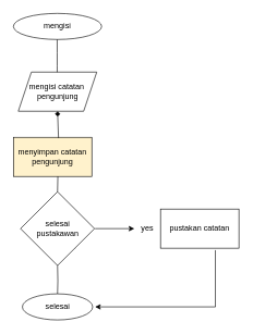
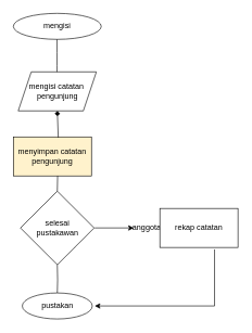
  <mxCell id="0" />
  <mxCell id="1" parent="0" />
  <mxCell id="2" value="mengisi" style="ellipse;whiteSpace=wrap;html=1;" vertex="1" parent="1"><mxGeometry x="20" y="20" width="135" height="40" as="geometry" /></mxCell>
  <mxCell id="3" value="mengisi catatan&amp;nbsp;&lt;br&gt;pengunjung" style="shape=parallelogram;perimeter=parallelogramPerimeter;whiteSpace=wrap;html=1;fixedSize=1;" vertex="1" parent="1"><mxGeometry x="27.5" y="110" width="120" height="60" as="geometry" /></mxCell>
  <mxCell id="4" value="" style="endArrow=none;html=1;rounded=0;" edge="1" parent="1"><mxGeometry width="50" height="50" relative="1" as="geometry"><mxPoint x="87" y="110" as="sourcePoint" /><mxPoint x="87" y="60" as="targetPoint" /><Array as="points"><mxPoint x="87" y="100" /><mxPoint x="87" y="80" /></Array></mxGeometry></mxCell>
  <mxCell id="5" value="menyimpan catatan pengunjung" style="rounded=0;whiteSpace=wrap;html=1;fillColor=#fff2cc;" vertex="1" parent="1"><mxGeometry x="20" y="210" width="120" height="60" as="geometry" /></mxCell>
  <mxCell id="6" value="" style="endArrow=diamond;html=1;rounded=0;entryX=0.5;entryY=1;entryDx=0;entryDy=0;exitX=0.575;exitY=0.017;exitDx=0;exitDy=0;exitPerimeter=0;" edge="1" parent="1" source="5" target="3"><mxGeometry width="50" height="50" relative="1" as="geometry"><mxPoint x="55" y="220" as="sourcePoint" /><mxPoint x="105" y="170" as="targetPoint" /></mxGeometry></mxCell>
  <mxCell id="7" value="anggota pustakan" style="text;html=1;strokeColor=none;fillColor=none;align=center;verticalAlign=middle;whiteSpace=wrap;rounded=0;" vertex="1" parent="1"><mxGeometry x="57.5" y="335" width="60" height="30" as="geometry" /></mxCell>
  <mxCell id="8" value="" style="endArrow=none;html=1;rounded=0;entryX=0;entryY=0;entryDx=0;entryDy=0;" edge="1" parent="1" target="13"><mxGeometry width="50" height="50" relative="1" as="geometry"><mxPoint x="88" y="270" as="sourcePoint" /><mxPoint x="105" y="170" as="targetPoint" /></mxGeometry></mxCell>
  <mxCell id="9" value="" style="endArrow=classic;html=1;rounded=0;" edge="1" parent="1"><mxGeometry width="50" height="50" relative="1" as="geometry"><mxPoint x="145" y="350" as="sourcePoint" /><mxPoint x="205" y="350" as="targetPoint" /></mxGeometry></mxCell>
- <mxCell id="10" value="yes" style="text;html=1;strokeColor=none;fillColor=none;align=center;verticalAlign=middle;whiteSpace=wrap;rounded=0;" vertex="1" parent="1"><mxGeometry x="195" y="335" width="60" height="30" as="geometry" /></mxCell>
- <mxCell id="11" value="pustakan catatan" style="rounded=0;whiteSpace=wrap;html=1;" vertex="1" parent="1"><mxGeometry x="245" y="320" width="120" height="60" as="geometry" /></mxCell>
+ <mxCell id="10" value="anggota" style="text;html=1;strokeColor=none;fillColor=none;align=center;verticalAlign=middle;whiteSpace=wrap;rounded=0;" vertex="1" parent="1"><mxGeometry x="195" y="335" width="60" height="30" as="geometry" /></mxCell>
+ <mxCell id="11" value="rekap catatan" style="rounded=0;whiteSpace=wrap;html=1;" vertex="1" parent="1"><mxGeometry x="245" y="320" width="120" height="60" as="geometry" /></mxCell>
  <mxCell id="12" value="" style="endArrow=none;html=1;rounded=0;" edge="1" parent="1" source="13"><mxGeometry width="50" height="50" relative="1" as="geometry"><mxPoint x="55" y="420" as="sourcePoint" /><mxPoint x="105" y="370" as="targetPoint" /></mxGeometry></mxCell>
  <mxCell id="13" value="" style="whiteSpace=wrap;html=1;aspect=fixed;rotation=45;" vertex="1" parent="1"><mxGeometry x="47.5" y="310" width="80" height="80" as="geometry" /></mxCell>
  <mxCell id="14" value="" style="endArrow=none;html=1;rounded=0;entryX=1;entryY=1;entryDx=0;entryDy=0;exitX=0.5;exitY=0;exitDx=0;exitDy=0;" edge="1" parent="1" source="15" target="13"><mxGeometry width="50" height="50" relative="1" as="geometry"><mxPoint x="85" y="450" as="sourcePoint" /><mxPoint x="105" y="420" as="targetPoint" /><Array as="points"><mxPoint x="88" y="430" /></Array></mxGeometry></mxCell>
- <mxCell id="15" value="selesai" style="ellipse;whiteSpace=wrap;html=1;" vertex="1" parent="1"><mxGeometry x="33.75" y="450" width="107.5" height="40" as="geometry" /></mxCell>
+ <mxCell id="15" value="pustakan" style="ellipse;whiteSpace=wrap;html=1;" vertex="1" parent="1"><mxGeometry x="33.75" y="450" width="107.5" height="40" as="geometry" /></mxCell>
  <mxCell id="16" value="selesai pustakawan" style="text;html=1;strokeColor=none;fillColor=none;align=center;verticalAlign=middle;whiteSpace=wrap;rounded=0;" vertex="1" parent="1"><mxGeometry x="57.5" y="335" width="60" height="30" as="geometry" /></mxCell>
  <mxCell id="17" value="" style="endArrow=classic;html=1;rounded=0;exitX=0.7;exitY=1.05;exitDx=0;exitDy=0;exitPerimeter=0;" edge="1" parent="1" source="11"><mxGeometry width="50" height="50" relative="1" as="geometry"><mxPoint x="185" y="470" as="sourcePoint" /><mxPoint x="145" y="470" as="targetPoint" /><Array as="points"><mxPoint x="329" y="470" /></Array></mxGeometry></mxCell>
